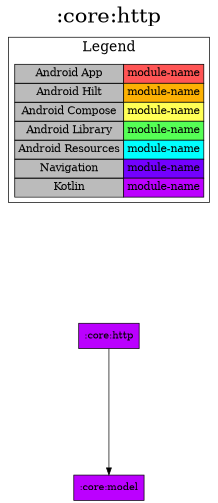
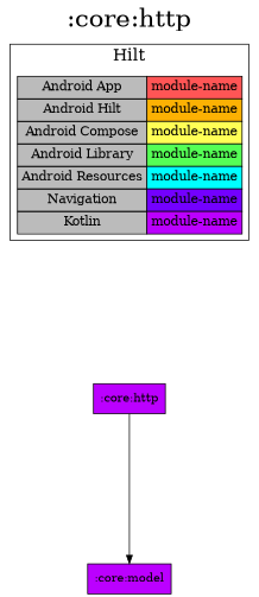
  digraph {
    fontsize=30
    label=":core:http"
    labelloc=t
    rankdir=TB
    ranksep=2.5
    node [fillcolor="#BB00FF" shape=box style=filled]
    edge [dir=forward]
    n1 [fillcolor="#bbbbbb" fontsize=15 label=< <TABLE BORDER="0" CELLBORDER="1" CELLSPACING="0" CELLPADDING="4"> <TR><TD>Android App</TD><TD BGCOLOR="#FF5555">module-name</TD></TR> <TR><TD>Android Hilt</TD><TD BGCOLOR="#FCB103">module-name</TD></TR> <TR><TD>Android Compose</TD><TD BGCOLOR="#FFFF55">module-name</TD></TR> <TR><TD>Android Library</TD><TD BGCOLOR="#55FF55">module-name</TD></TR> <TR><TD>Android Resources</TD><TD BGCOLOR="#00FFFF">module-name</TD></TR> <TR><TD>Navigation</TD><TD BGCOLOR="#7300FF">module-name</TD></TR> <TR><TD>Kotlin</TD><TD BGCOLOR="#BB00FF">module-name</TD></TR> </TABLE> > margin=0 shape=none]
    ":core:http"
    ":core:model"
    subgraph sub_1 {
      rank=same
    }
    subgraph cluster_2 {
      fontsize=20
-     label=Legend
+     label=Hilt
      n1
    }
    n1 -> ":core:http" [style=invis]
    ":core:http" -> ":core:model"
  }
